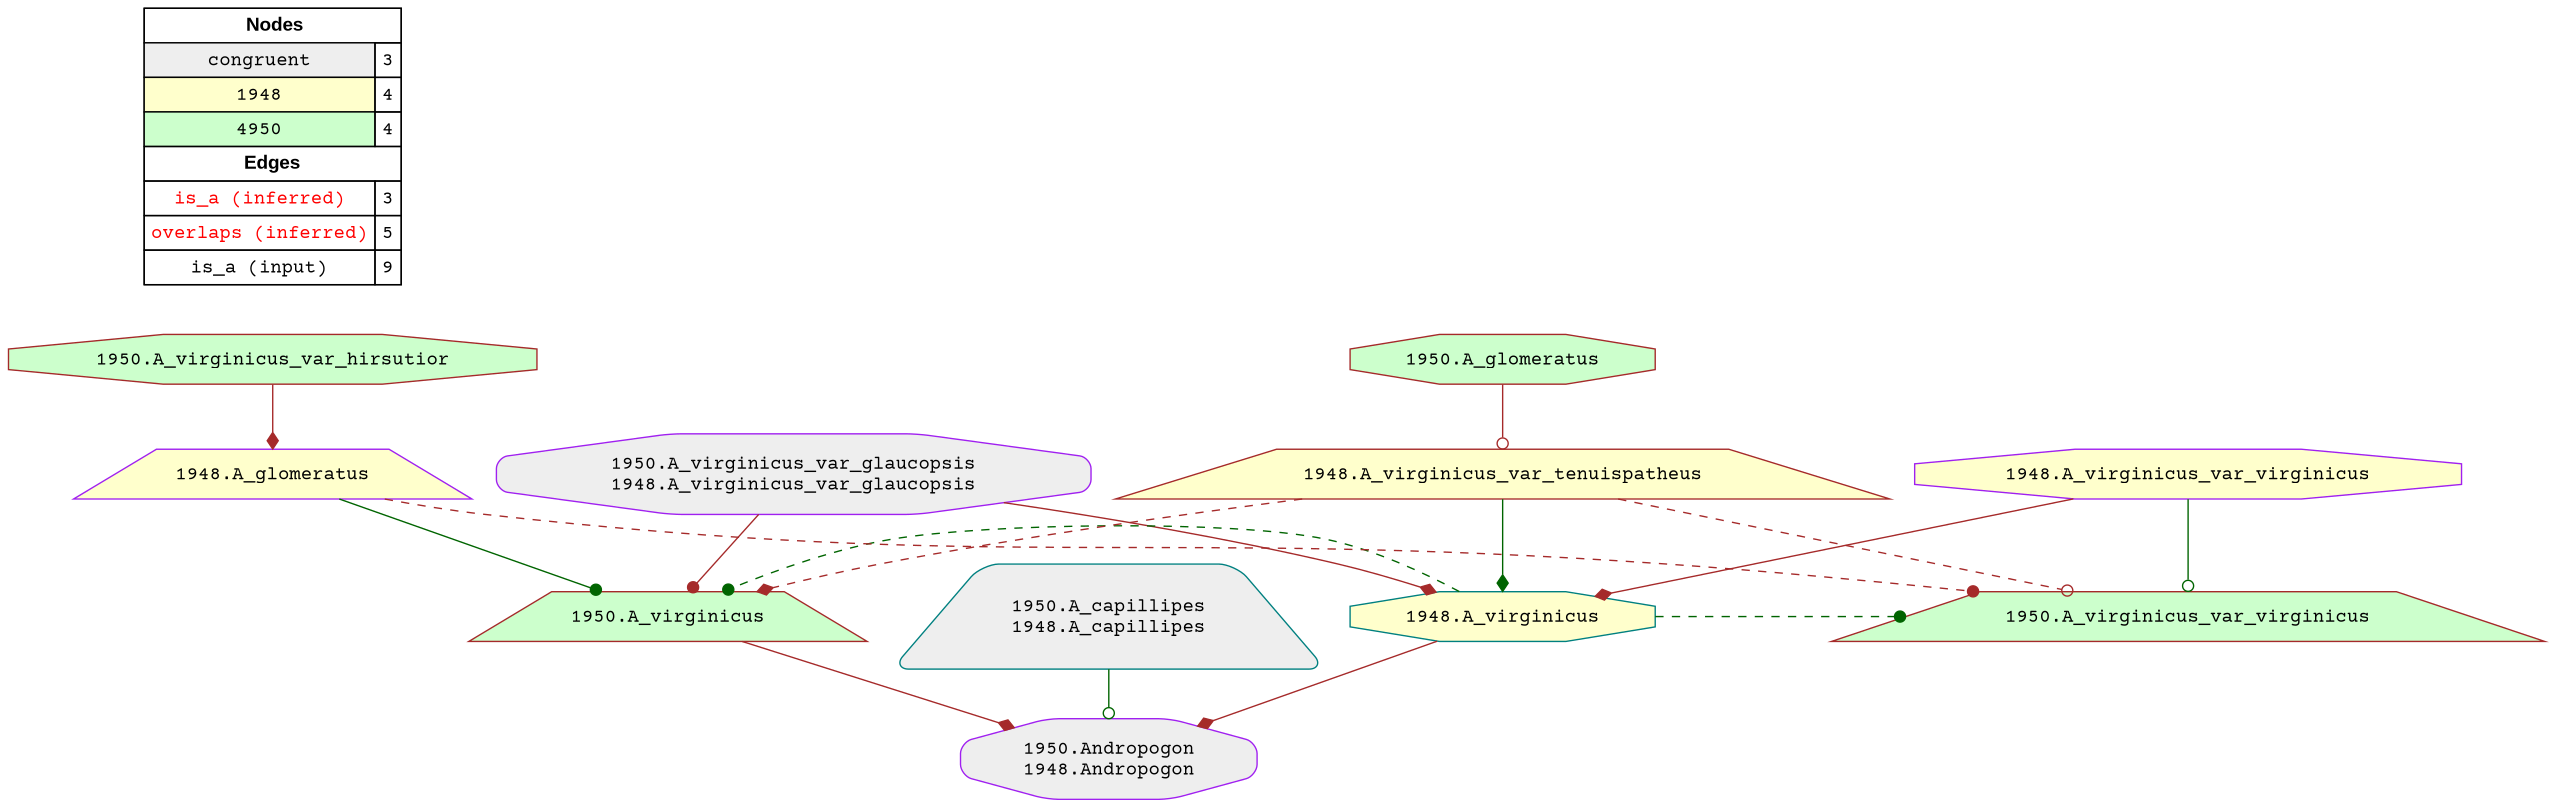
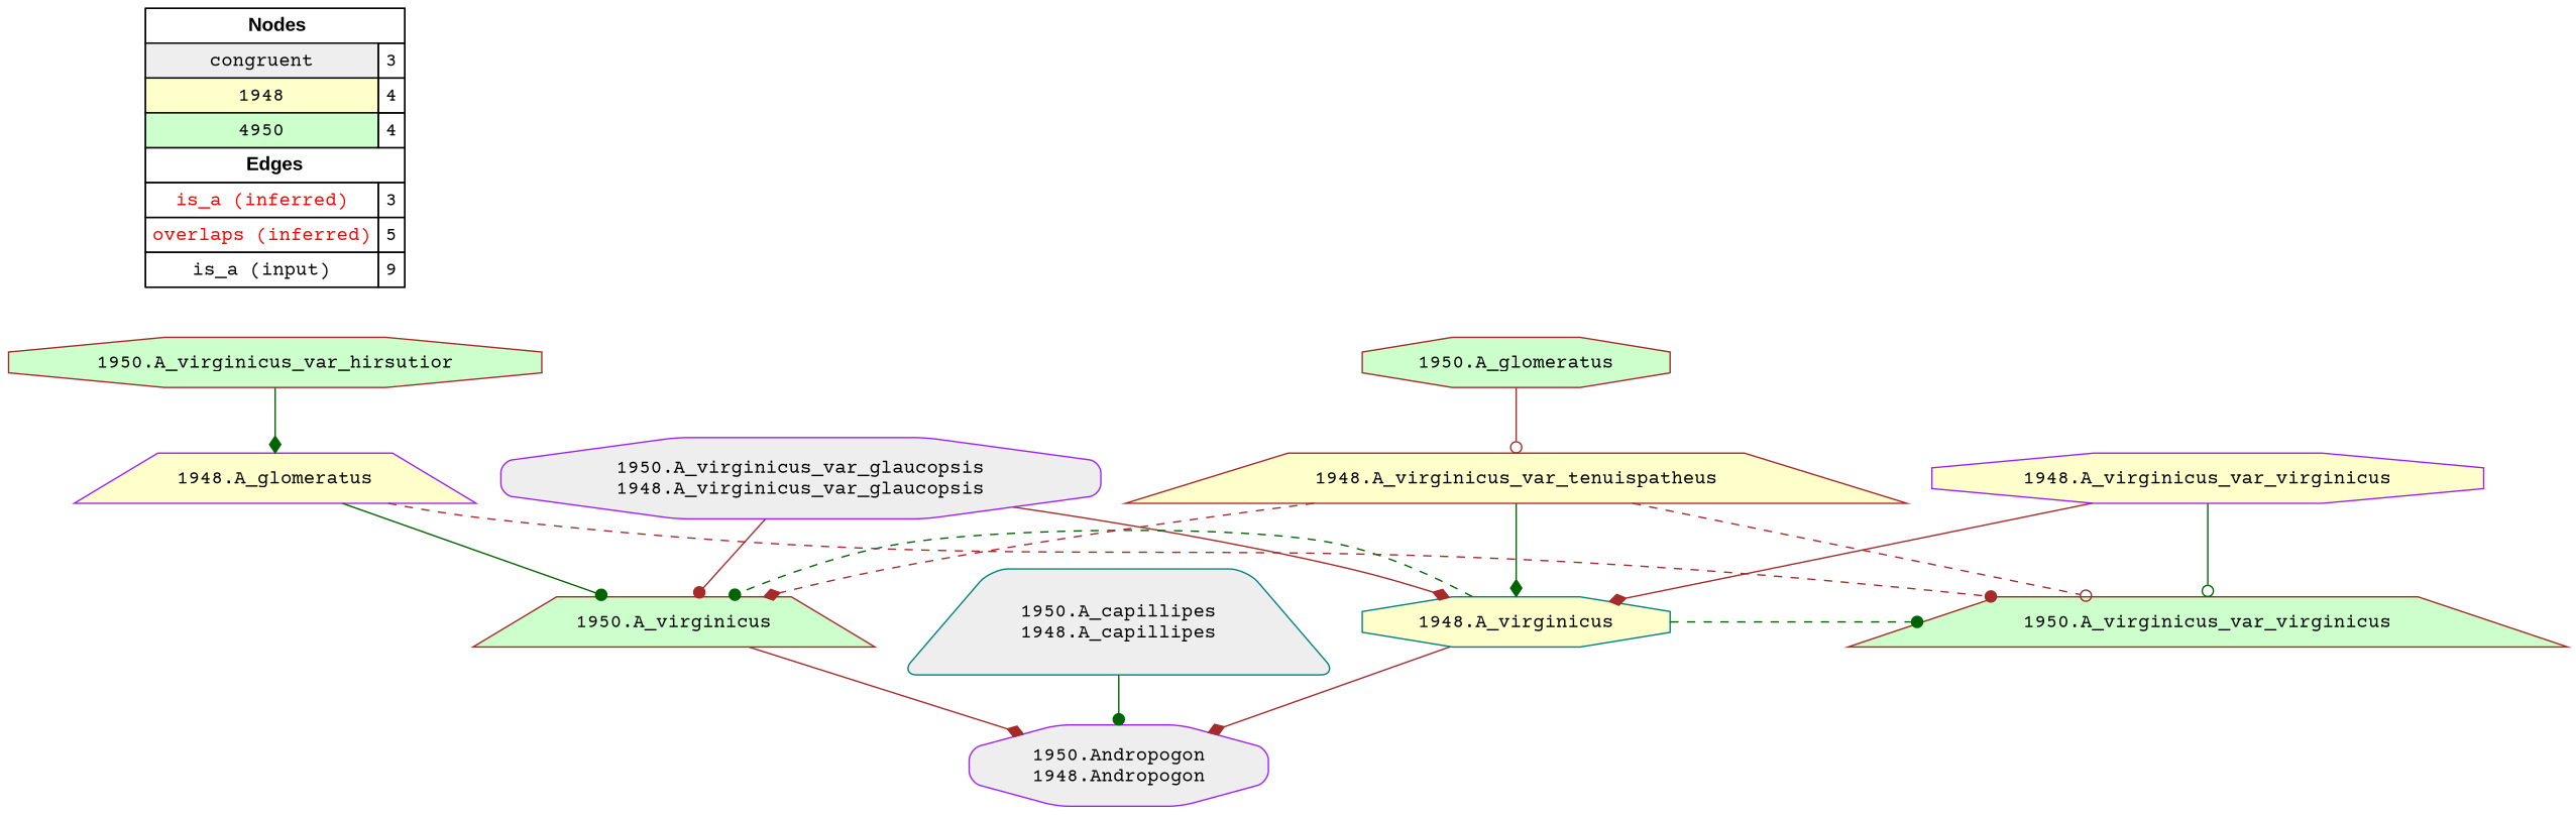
  digraph {
    fontname="Courier Prime"
    rankdir=TB
    node [fillcolor="#FFFFCC" fontname="Courier Prime" shape=octagon style=filled color=brown]
    edge [arrowhead=diamond color=brown constraint=true fontname="Courier Prime" penwidth=1 style=solid]
    n1 [fillcolor=white label=<   <TABLE BORDER="0" CELLBORDER="1" CELLSPACING="0" CELLPADDING="4">  <TR> <TD COLSPAN="2"><font face="Arial Black"> Nodes</font></TD> </TR>  <TR>   <TD bgcolor="#EEEEEE" fontname="helvetica">congruent</TD>   <TD>3</TD>   </TR>  <TR>   <TD bgcolor="#FFFFCC" fontname="helvetica">1948</TD>   <TD>4</TD>   </TR>  <TR>   <TD bgcolor="#CCFFCC" fontname="helvetica">4950</TD>   <TD>4</TD>   </TR>  <TR> <TD COLSPAN="2"><font face = "Arial Black"> Edges </font></TD> </TR>  <TR>   <TD><font color ="#FF0000">is_a (inferred)</font></TD><TD>3</TD> </TR> <TR>   <TD><font color ="#FF0000">overlaps (inferred)</font></TD><TD>5</TD> </TR> <TR>   <TD><font color ="#000000">is_a (input)</font></TD><TD>9</TD> </TR> </TABLE>   > margin=0 shape=box color=""]
    "1950.A_virginicus_var_glaucopsis\n1948.A_virginicus_var_glaucopsis" [color=purple fillcolor="#EEEEEE" style="filled,rounded"]
    "1948.A_virginicus" [color=teal]
    "1950.A_virginicus" [fillcolor="#CCFFCC" shape=trapezium]
    "1950.Andropogon\n1948.Andropogon" [color=purple fillcolor="#EEEEEE" style="filled,rounded"]
    "1950.A_virginicus_var_virginicus" [fillcolor="#CCFFCC" shape=trapezium]
    "1950.A_capillipes\n1948.A_capillipes" [color=teal fillcolor="#EEEEEE" shape=trapezium style="filled,rounded"]
    "1948.A_glomeratus" [color=purple shape=trapezium]
    "1948.A_virginicus_var_virginicus" [color=purple]
    "1948.A_virginicus_var_tenuispatheus" [shape=trapezium]
    "1950.A_virginicus_var_hirsutior" [fillcolor="#CCFFCC"]
    "1950.A_glomeratus" [fillcolor="#CCFFCC"]
    subgraph sub_1 {
      rank=source
      n1
    }
    "1950.A_virginicus_var_glaucopsis\n1948.A_virginicus_var_glaucopsis" -> "1948.A_virginicus"
    "1950.A_virginicus_var_glaucopsis\n1948.A_virginicus_var_glaucopsis" -> "1950.A_virginicus" [arrowhead=dot]
    "1948.A_virginicus" -> "1950.A_virginicus" [arrowhead=dot color=darkgreen constraint=false style=dashed]
    "1948.A_virginicus" -> "1950.Andropogon\n1948.Andropogon"
    "1948.A_virginicus" -> "1950.A_virginicus_var_virginicus" [arrowhead=dot color=darkgreen constraint=false style=dashed]
    "1950.A_virginicus" -> "1950.Andropogon\n1948.Andropogon"
-   "1950.A_capillipes\n1948.A_capillipes" -> "1950.Andropogon\n1948.Andropogon" [arrowhead=odot color=darkgreen]
+   "1950.A_capillipes\n1948.A_capillipes" -> "1950.Andropogon\n1948.Andropogon" [arrowhead=dot color=darkgreen]
    "1948.A_glomeratus" -> "1950.A_virginicus" [arrowhead=dot color=darkgreen]
    "1948.A_glomeratus" -> "1950.A_virginicus_var_virginicus" [arrowhead=dot constraint=false style=dashed]
    "1948.A_virginicus_var_virginicus" -> "1948.A_virginicus"
    "1948.A_virginicus_var_virginicus" -> "1950.A_virginicus_var_virginicus" [arrowhead=odot color=darkgreen]
    "1948.A_virginicus_var_tenuispatheus" -> "1948.A_virginicus" [color=darkgreen]
    "1948.A_virginicus_var_tenuispatheus" -> "1950.A_virginicus" [constraint=false style=dashed]
    "1948.A_virginicus_var_tenuispatheus" -> "1950.A_virginicus_var_virginicus" [arrowhead=odot constraint=false style=dashed]
-   "1950.A_virginicus_var_hirsutior" -> "1948.A_glomeratus"
+   "1950.A_virginicus_var_hirsutior" -> "1948.A_glomeratus" [color=darkgreen]
    "1950.A_glomeratus" -> "1948.A_virginicus_var_tenuispatheus" [arrowhead=odot]
  }
